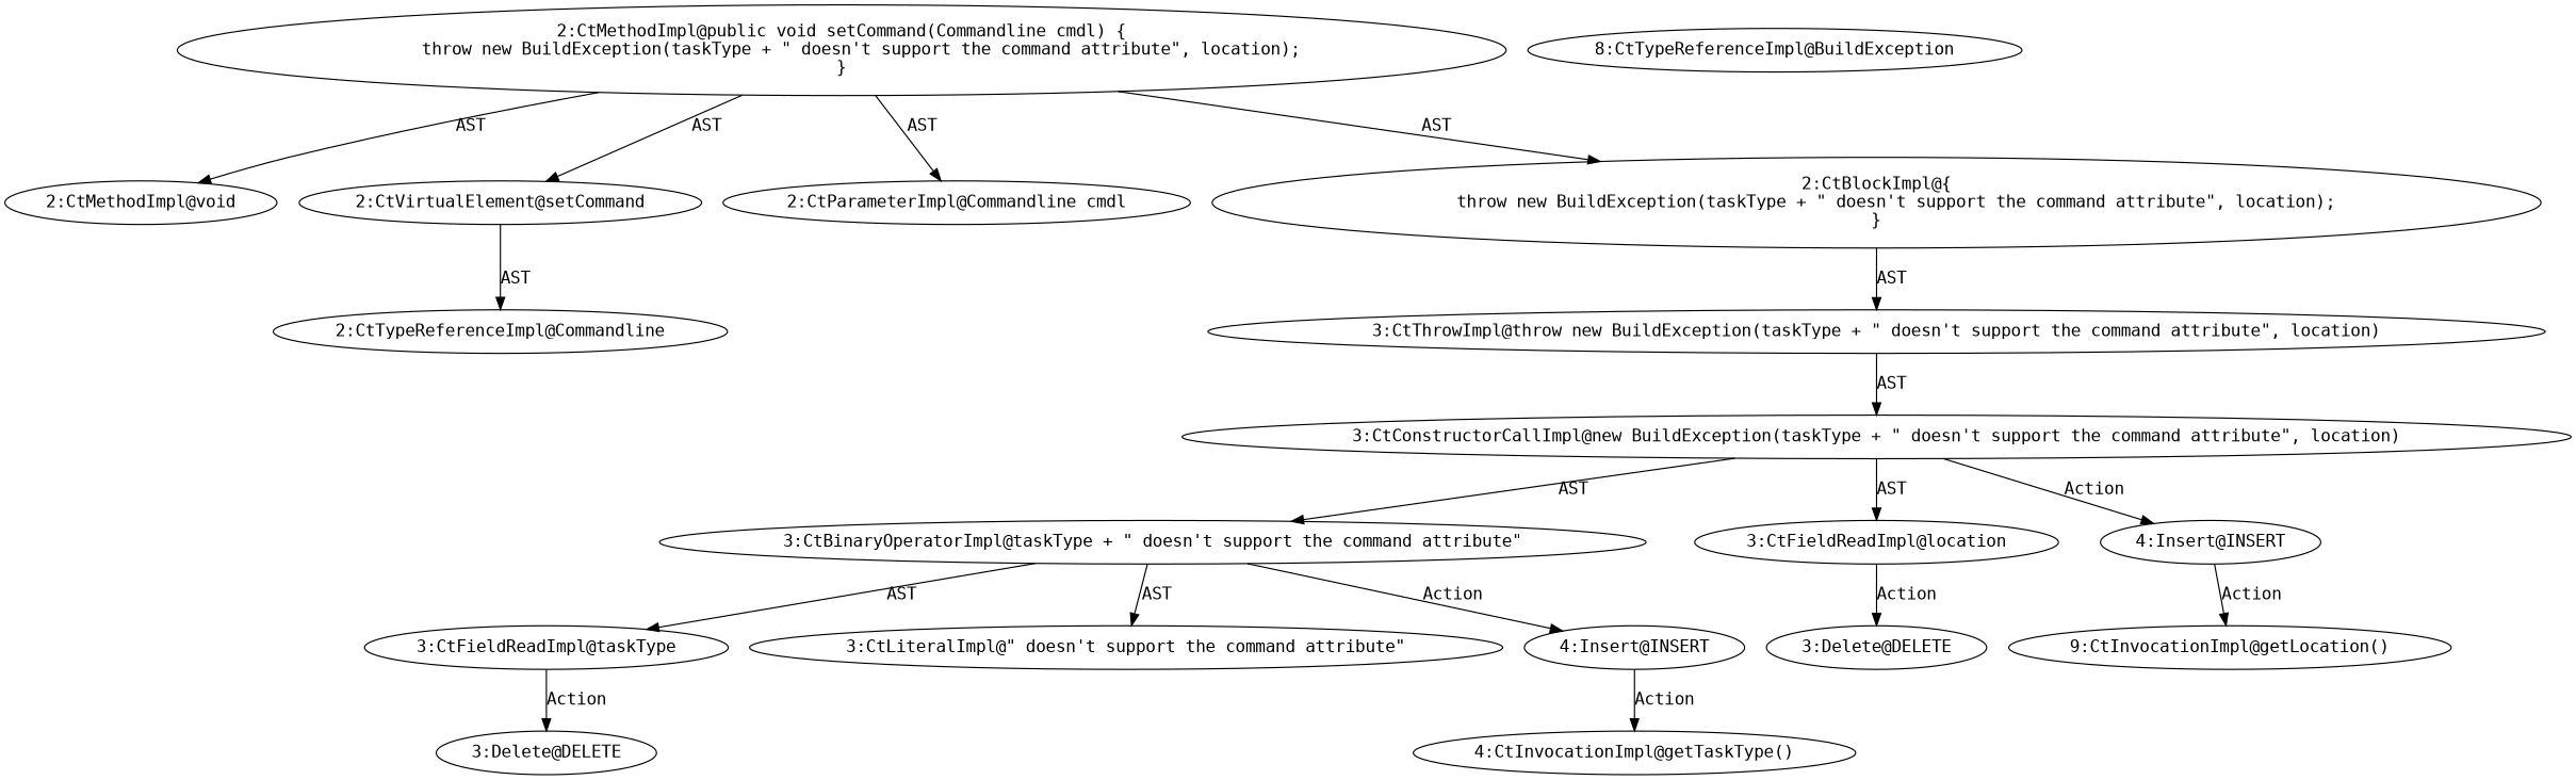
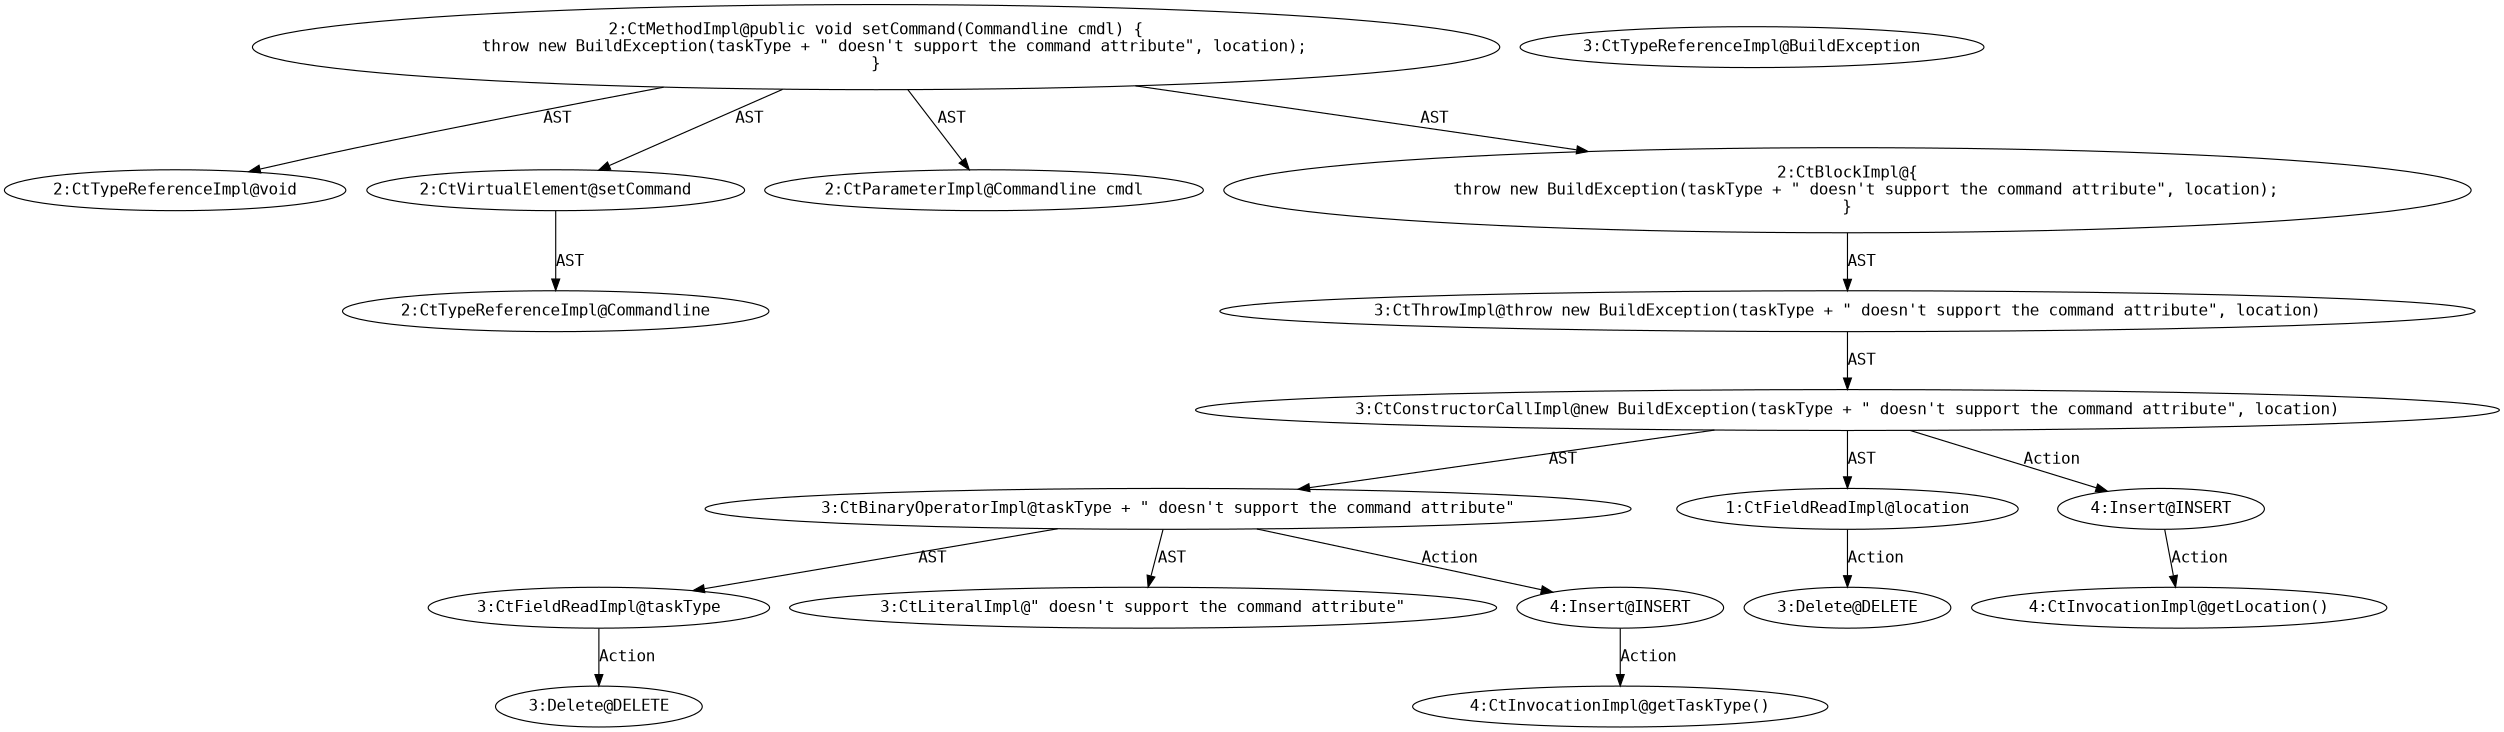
  digraph {
    fontname="DejaVu Sans Mono"
    node [fontname="DejaVu Sans Mono" shape=ellipse]
    edge [fontname="DejaVu Sans Mono"]
-   n1 [label="2:CtMethodImpl@void"]
+   n1 [label="2:CtTypeReferenceImpl@void"]
    n2 [label="2:CtVirtualElement@setCommand"]
    n3 [label="2:CtTypeReferenceImpl@Commandline"]
    n4 [label="2:CtParameterImpl@Commandline cmdl"]
-   n5 [label="8:CtTypeReferenceImpl@BuildException"]
+   n5 [label="3:CtTypeReferenceImpl@BuildException"]
    n6 [label="3:CtFieldReadImpl@taskType"]
    n7 [label="3:Delete@DELETE"]
    n8 [label="3:CtLiteralImpl@\" doesn\'t support the command attribute\""]
    n9 [label="3:CtBinaryOperatorImpl@taskType + \" doesn\'t support the command attribute\""]
    n10 [label="4:Insert@INSERT"]
    n11 [label="4:CtInvocationImpl@getTaskType()"]
-   n12 [label="3:CtFieldReadImpl@location"]
+   n12 [label="1:CtFieldReadImpl@location"]
    n13 [label="3:Delete@DELETE"]
    n14 [label="3:CtConstructorCallImpl@new BuildException(taskType + \" doesn\'t support the command attribute\", location)"]
    n15 [label="4:Insert@INSERT"]
-   n16 [label="9:CtInvocationImpl@getLocation()"]
+   n16 [label="4:CtInvocationImpl@getLocation()"]
    n17 [label="3:CtThrowImpl@throw new BuildException(taskType + \" doesn\'t support the command attribute\", location)"]
    n18 [label="2:CtBlockImpl@\{\n    throw new BuildException(taskType + \" doesn\'t support the command attribute\", location);\n\}"]
    n19 [label="2:CtMethodImpl@public void setCommand(Commandline cmdl) \{\n    throw new BuildException(taskType + \" doesn\'t support the command attribute\", location);\n\}"]
    n2 -> n3 [label=AST]
    n6 -> n7 [label=Action]
    n9 -> n6 [label=AST]
    n9 -> n8 [label=AST]
    n9 -> n10 [label=Action]
    n10 -> n11 [label=Action]
    n12 -> n13 [label=Action]
    n14 -> n9 [label=AST]
    n14 -> n12 [label=AST]
    n14 -> n15 [label=Action]
    n15 -> n16 [label=Action]
    n17 -> n14 [label=AST]
    n18 -> n17 [label=AST]
    n19 -> n1 [label=AST]
    n19 -> n2 [label=AST]
    n19 -> n4 [label=AST]
    n19 -> n18 [label=AST]
  }
